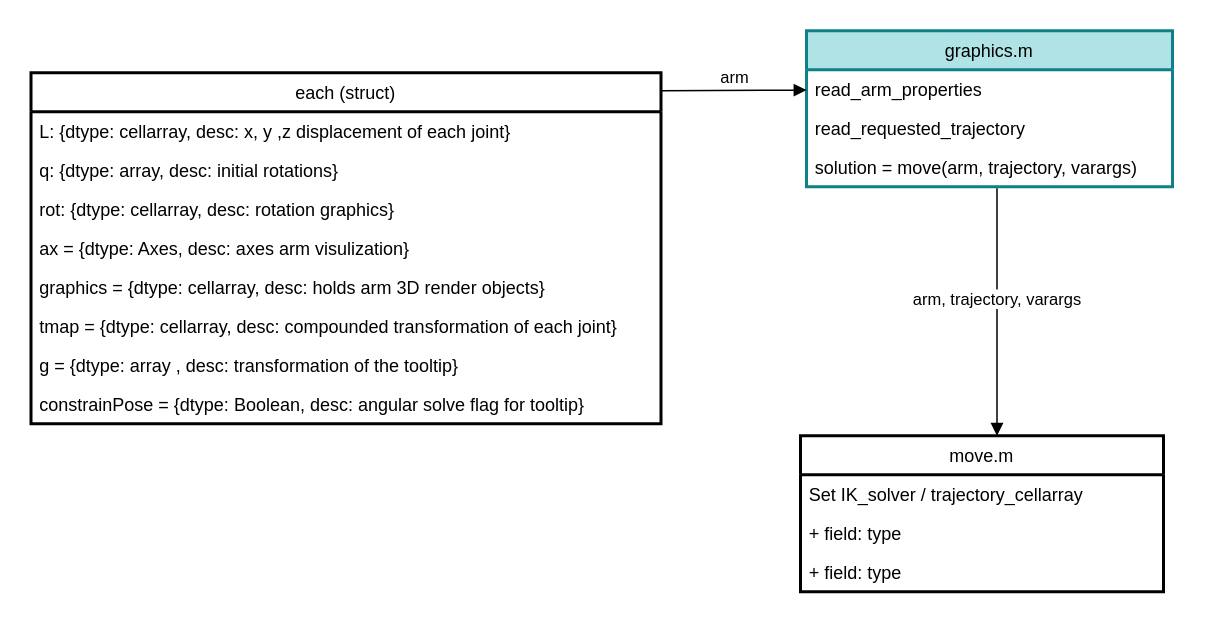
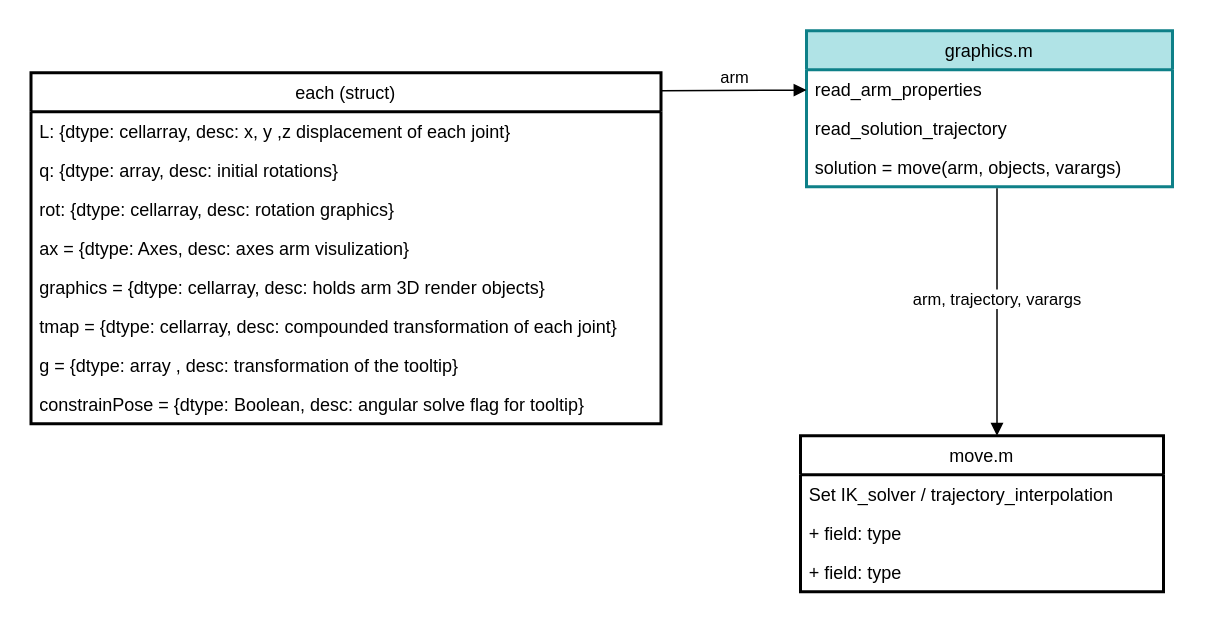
  <mxCell id="0" />
  <mxCell id="1" parent="0" />
  <mxCell id="2" value="graphics.m" style="swimlane;fontStyle=0;childLayout=stackLayout;horizontal=1;startSize=26;fillColor=#b0e3e6;horizontalStack=0;resizeParent=1;resizeParentMax=0;resizeLast=0;collapsible=1;marginBottom=0;strokeColor=#0e8088;strokeWidth=2;" vertex="1" parent="1"><mxGeometry x="537" y="20" width="244" height="104" as="geometry" /></mxCell>
  <mxCell id="3" value="read_arm_properties" style="text;strokeColor=none;fillColor=none;align=left;verticalAlign=top;spacingLeft=4;spacingRight=4;overflow=hidden;rotatable=0;points=[[0,0.5],[1,0.5]];portConstraint=eastwest;" vertex="1" parent="2"><mxGeometry y="26" width="244" height="26" as="geometry" /></mxCell>
- <mxCell id="4" value="read_requested_trajectory" style="text;align=left;verticalAlign=top;spacingLeft=4;spacingRight=4;overflow=hidden;rotatable=0;points=[[0,0.5],[1,0.5]];portConstraint=eastwest;" vertex="1" parent="2"><mxGeometry y="52" width="244" height="26" as="geometry" /></mxCell>
- <mxCell id="5" value="solution = move(arm, trajectory, varargs)" style="text;strokeColor=none;fillColor=none;align=left;verticalAlign=top;spacingLeft=4;spacingRight=4;overflow=hidden;rotatable=0;points=[[0,0.5],[1,0.5]];portConstraint=eastwest;" vertex="1" parent="2"><mxGeometry y="78" width="244" height="26" as="geometry" /></mxCell>
+ <mxCell id="4" value="read_solution_trajectory" style="text;align=left;verticalAlign=top;spacingLeft=4;spacingRight=4;overflow=hidden;rotatable=0;points=[[0,0.5],[1,0.5]];portConstraint=eastwest;" vertex="1" parent="2"><mxGeometry y="52" width="244" height="26" as="geometry" /></mxCell>
+ <mxCell id="5" value="solution = move(arm, objects, varargs)" style="text;strokeColor=none;fillColor=none;align=left;verticalAlign=top;spacingLeft=4;spacingRight=4;overflow=hidden;rotatable=0;points=[[0,0.5],[1,0.5]];portConstraint=eastwest;" vertex="1" parent="2"><mxGeometry y="78" width="244" height="26" as="geometry" /></mxCell>
  <mxCell id="6" value="arm, trajectory, varargs" style="html=1;verticalAlign=bottom;endArrow=block;" edge="1" parent="1"><mxGeometry width="80" relative="1" as="geometry"><mxPoint x="664" y="125" as="sourcePoint" /><mxPoint x="664" y="290" as="targetPoint" /></mxGeometry></mxCell>
  <mxCell id="7" value="move.m" style="swimlane;fontStyle=0;childLayout=stackLayout;horizontal=1;startSize=26;fillColor=none;horizontalStack=0;resizeParent=1;resizeParentMax=0;resizeLast=0;collapsible=1;marginBottom=0;strokeWidth=2;" vertex="1" parent="1"><mxGeometry x="533" y="290" width="242" height="104" as="geometry" /></mxCell>
- <mxCell id="8" value="Set IK_solver / trajectory_cellarray" style="text;strokeColor=none;fillColor=none;align=left;verticalAlign=top;spacingLeft=4;spacingRight=4;overflow=hidden;rotatable=0;points=[[0,0.5],[1,0.5]];portConstraint=eastwest;" vertex="1" parent="7"><mxGeometry y="26" width="242" height="26" as="geometry" /></mxCell>
+ <mxCell id="8" value="Set IK_solver / trajectory_interpolation" style="text;strokeColor=none;fillColor=none;align=left;verticalAlign=top;spacingLeft=4;spacingRight=4;overflow=hidden;rotatable=0;points=[[0,0.5],[1,0.5]];portConstraint=eastwest;" vertex="1" parent="7"><mxGeometry y="26" width="242" height="26" as="geometry" /></mxCell>
  <mxCell id="9" value="+ field: type" style="text;strokeColor=none;fillColor=none;align=left;verticalAlign=top;spacingLeft=4;spacingRight=4;overflow=hidden;rotatable=0;points=[[0,0.5],[1,0.5]];portConstraint=eastwest;" vertex="1" parent="7"><mxGeometry y="52" width="242" height="26" as="geometry" /></mxCell>
  <mxCell id="10" value="+ field: type" style="text;strokeColor=none;fillColor=none;align=left;verticalAlign=top;spacingLeft=4;spacingRight=4;overflow=hidden;rotatable=0;points=[[0,0.5],[1,0.5]];portConstraint=eastwest;" vertex="1" parent="7"><mxGeometry y="78" width="242" height="26" as="geometry" /></mxCell>
  <mxCell id="11" value="each (struct)" style="swimlane;fontStyle=0;childLayout=stackLayout;horizontal=1;startSize=26;fillColor=none;horizontalStack=0;resizeParent=1;resizeParentMax=0;resizeLast=0;collapsible=1;marginBottom=0;strokeWidth=2;" vertex="1" parent="1"><mxGeometry x="20" y="48" width="420" height="234" as="geometry" /></mxCell>
  <mxCell id="12" value="L: {dtype: cellarray, desc: x, y ,z displacement of each joint} " style="text;strokeColor=none;fillColor=none;align=left;verticalAlign=top;spacingLeft=4;spacingRight=4;overflow=hidden;rotatable=0;points=[[0,0.5],[1,0.5]];portConstraint=eastwest;" vertex="1" parent="11"><mxGeometry y="26" width="420" height="26" as="geometry" /></mxCell>
  <mxCell id="13" value="q: {dtype: array, desc: initial rotations}" style="text;strokeColor=none;fillColor=none;align=left;verticalAlign=top;spacingLeft=4;spacingRight=4;overflow=hidden;rotatable=0;points=[[0,0.5],[1,0.5]];portConstraint=eastwest;" vertex="1" parent="11"><mxGeometry y="52" width="420" height="26" as="geometry" /></mxCell>
  <mxCell id="14" value="rot: {dtype: cellarray, desc: rotation graphics}" style="text;strokeColor=none;fillColor=none;align=left;verticalAlign=top;spacingLeft=4;spacingRight=4;overflow=hidden;rotatable=0;points=[[0,0.5],[1,0.5]];portConstraint=eastwest;" vertex="1" parent="11"><mxGeometry y="78" width="420" height="26" as="geometry" /></mxCell>
  <mxCell id="15" value="ax = {dtype: Axes, desc: axes arm visulization}" style="text;strokeColor=none;fillColor=none;align=left;verticalAlign=top;spacingLeft=4;spacingRight=4;overflow=hidden;rotatable=0;points=[[0,0.5],[1,0.5]];portConstraint=eastwest;" vertex="1" parent="11"><mxGeometry y="104" width="420" height="26" as="geometry" /></mxCell>
  <mxCell id="16" value="graphics = {dtype: cellarray, desc: holds arm 3D render objects}" style="text;strokeColor=none;fillColor=none;align=left;verticalAlign=top;spacingLeft=4;spacingRight=4;overflow=hidden;rotatable=0;points=[[0,0.5],[1,0.5]];portConstraint=eastwest;" vertex="1" parent="11"><mxGeometry y="130" width="420" height="26" as="geometry" /></mxCell>
  <mxCell id="17" value="tmap = {dtype: cellarray, desc: compounded transformation of each joint}" style="text;strokeColor=none;fillColor=none;align=left;verticalAlign=top;spacingLeft=4;spacingRight=4;overflow=hidden;rotatable=0;points=[[0,0.5],[1,0.5]];portConstraint=eastwest;" vertex="1" parent="11"><mxGeometry y="156" width="420" height="26" as="geometry" /></mxCell>
  <mxCell id="18" value="g = {dtype: array , desc: transformation of the tooltip}" style="text;strokeColor=none;fillColor=none;align=left;verticalAlign=top;spacingLeft=4;spacingRight=4;overflow=hidden;rotatable=0;points=[[0,0.5],[1,0.5]];portConstraint=eastwest;" vertex="1" parent="11"><mxGeometry y="182" width="420" height="26" as="geometry" /></mxCell>
  <mxCell id="19" value="constrainPose = {dtype: Boolean, desc: angular solve flag for tooltip}" style="text;strokeColor=none;fillColor=none;align=left;verticalAlign=top;spacingLeft=4;spacingRight=4;overflow=hidden;rotatable=0;points=[[0,0.5],[1,0.5]];portConstraint=eastwest;" vertex="1" parent="11"><mxGeometry y="208" width="420" height="26" as="geometry" /></mxCell>
  <mxCell id="20" value="arm" style="html=1;verticalAlign=bottom;endArrow=block;" edge="1" parent="1" target="3"><mxGeometry width="80" relative="1" as="geometry"><mxPoint x="440" y="60" as="sourcePoint" /><mxPoint x="520" y="60" as="targetPoint" /></mxGeometry></mxCell>
